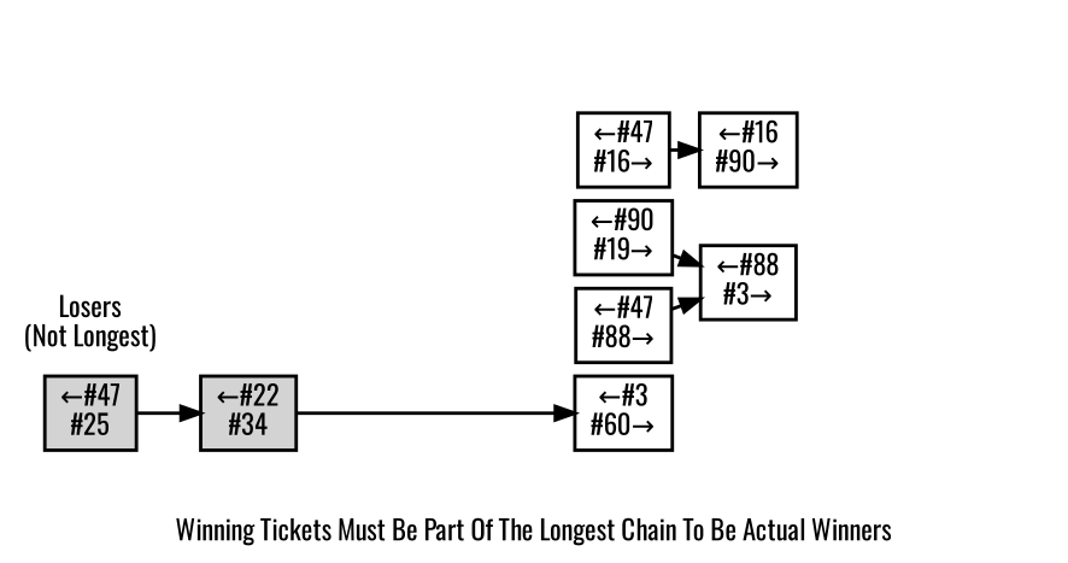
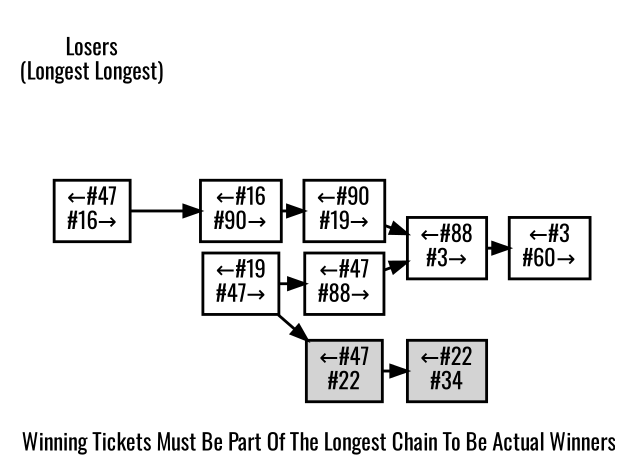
  digraph {
    fontname=Oswald
    label=" \nWinning Tickets Must Be Part Of The Longest Chain To Be Actual Winners"
    nodesep=0.1
    penwidth=1.75
    rankdir=LR
    ranksep=0.2
    node [fontname=Oswald penwidth=1.75 shape=box]
    edge [fontname=Oswald penwidth=1.75]
    n1 [height=0.3 label="←#47\n#16→" width=0.3]
    n2 [height=0.3 label="←#16\n#90→" width=0.3]
    n3 [height=0.3 label="←#90\n#19→" width=0.3]
+   n4 [height=0.3 label="←#19\n#47→" width=0.3]
    n5 [height=0.3 label="←#47\n#88→" width=0.3]
    n6 [height=0.3 label="←#88\n#3→" width=0.3]
    n7 [height=0.3 label="←#3\n#60→" width=0.3]
-   n8 [height=0.3 label="←#47\n#25" style=filled width=0.3]
-   n9 [height=0.3 label=" \nLosers\n(Not Longest)" shape=none width=0.3]
+   n8 [height=0.3 label="←#47\n#22" style=filled width=0.3]
+   n9 [height=0.3 label=" \nLosers\n(Longest Longest)" shape=none width=0.3]
    n10 [height=0.3 label="←#22\n#34" style=filled width=0.3]
    subgraph cluster_1 {
      style=invis
      n1
      n2
      n3
+     n4
      n5
      n6
      n7
    }
    n1 -> n2
+   n2 -> n3
    n3 -> n6
+   n4 -> n5
+   n4 -> n8
    n5 -> n6
-   n10 -> n7
+   n6 -> n7
    n8 -> n10
  }
